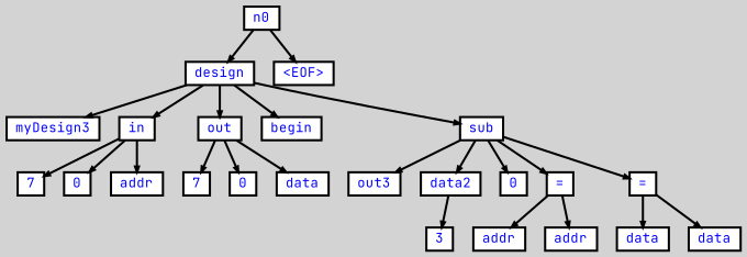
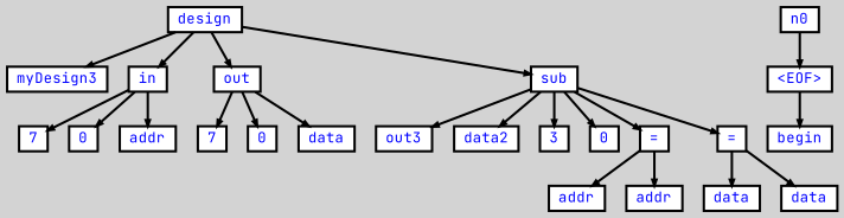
  digraph {
    bgcolor=lightgrey
    fontname="JetBrains Mono"
    ordering=out
    ranksep=.4
    node [color=black fillcolor=white fixedsize=false fontcolor=blue fontname="JetBrains Mono" fontsize=12 shape=box style="filled, solid, bold"]
    edge [arrowsize=.5 color=black fontname="JetBrains Mono" style=bold]
    n1 [height=.25 label=design width=.25]
    n2 [height=.25 label=myDesign3 width=.25]
    n3 [height=.25 label=in width=.25]
    n7 [height=.25 label=out width=.25]
    n11 [height=.25 label=begin width=.25]
    n12 [height=.25 label=sub width=.25]
    n0 [height=.25 width=.25]
    n23 [height=.25 label="<EOF>" width=.25]
    n4 [height=.25 label=7 width=.25]
    n5 [height=.25 label=0 width=.25]
    n6 [height=.25 label=addr width=.25]
    n8 [height=.25 label=7 width=.25]
    n9 [height=.25 label=0 width=.25]
    n10 [height=.25 label=data width=.25]
    n13 [height=.25 label=out3 width=.25]
    n14 [height=.25 label=data2 width=.25]
    n15 [height=.25 label=3 width=.25]
    n16 [height=.25 label=0 width=.25]
    n17 [height=.25 label="=" width=.25]
    n20 [height=.25 label="=" width=.25]
    n18 [height=.25 label=addr width=.25]
    n19 [height=.25 label=addr width=.25]
    n21 [height=.25 label=data width=.25]
    n22 [height=.25 label=data width=.25]
    n1 -> n2
    n1 -> n3
    n1 -> n7
-   n1 -> n11
+   n23 -> n11
    n1 -> n12
    n3 -> n4
    n3 -> n5
    n3 -> n6
    n7 -> n8
    n7 -> n9
    n7 -> n10
    n12 -> n13
    n12 -> n14
-   n14 -> n15
+   n12 -> n15
    n12 -> n16
    n12 -> n17
    n12 -> n20
-   n0 -> n1
    n0 -> n23
    n17 -> n18
    n17 -> n19
    n20 -> n21
    n20 -> n22
  }
